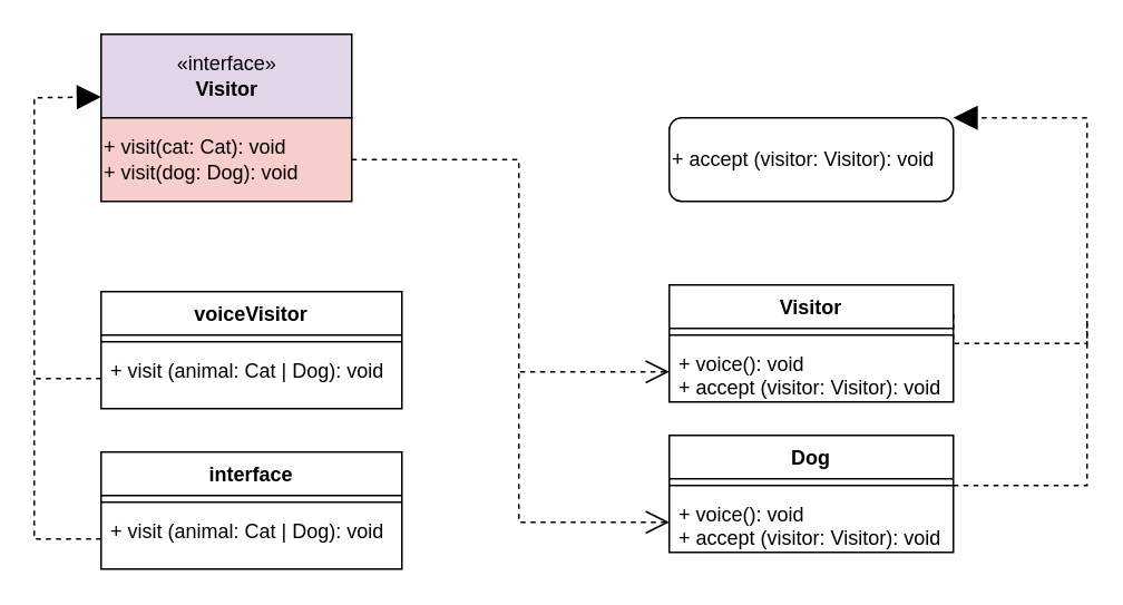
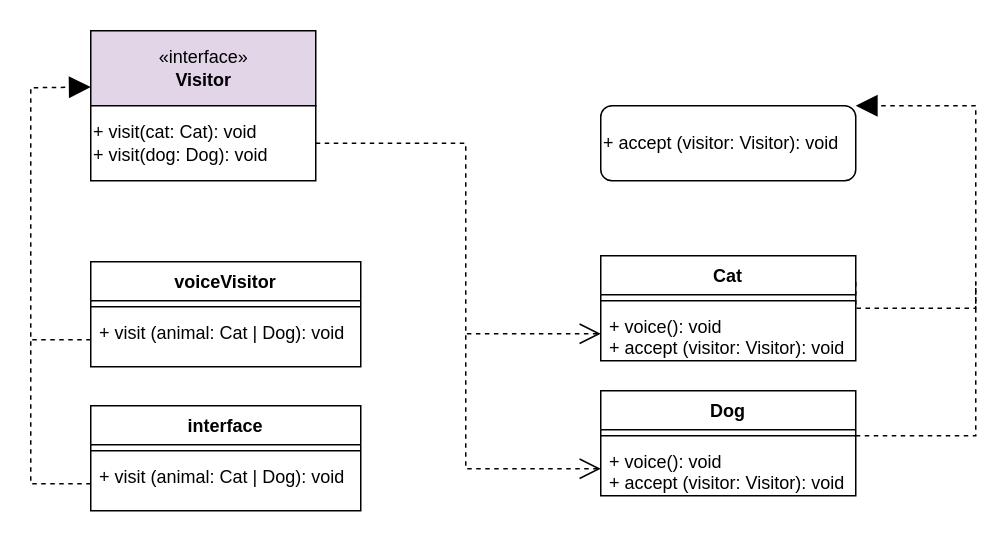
  <mxCell id="0" />
  <mxCell id="1" parent="0" />
  <mxCell id="2" value="" style="group" vertex="1" connectable="0" parent="1"><mxGeometry x="60" y="20" width="150" height="100" as="geometry" /></mxCell>
  <mxCell id="3" value="«interface»&lt;br&gt;&lt;b&gt;Visitor&lt;/b&gt;" style="html=1;fillColor=#e1d5e7;" vertex="1" parent="2"><mxGeometry width="150" height="50" as="geometry" /></mxCell>
- <mxCell id="4" value="+ visit(cat: Cat): void&lt;br&gt;+ visit(dog: Dog): void" style="html=1;align=left;fillColor=#f8cecc;" vertex="1" parent="2"><mxGeometry y="50" width="150" height="50" as="geometry" /></mxCell>
+ <mxCell id="4" value="+ visit(cat: Cat): void&lt;br&gt;+ visit(dog: Dog): void" style="html=1;align=left;" vertex="1" parent="2"><mxGeometry y="50" width="150" height="50" as="geometry" /></mxCell>
  <mxCell id="5" value="" style="group" vertex="1" connectable="0" parent="1"><mxGeometry x="400" y="20" width="170" height="100" as="geometry" /></mxCell>
  <mxCell id="6" value="+ accept (visitor: Visitor): void" style="html=1;align=left;rounded=1;" vertex="1" parent="5"><mxGeometry y="50" width="170" height="50" as="geometry" /></mxCell>
  <mxCell id="7" style="edgeStyle=orthogonalEdgeStyle;rounded=0;orthogonalLoop=1;jettySize=auto;html=1;exitX=1;exitY=0.25;exitDx=0;exitDy=0;endArrow=none;endFill=0;dashed=1;" edge="1" parent="1" source="8"><mxGeometry relative="1" as="geometry"><mxPoint x="650" y="187.724" as="targetPoint" /><Array as="points"><mxPoint x="570" y="205" /><mxPoint x="650" y="205" /></Array></mxGeometry></mxCell>
- <mxCell id="8" value="Visitor" style="swimlane;fontStyle=1;align=center;verticalAlign=top;childLayout=stackLayout;horizontal=1;startSize=26;horizontalStack=0;resizeParent=1;resizeParentMax=0;resizeLast=0;collapsible=1;marginBottom=0;" vertex="1" parent="1"><mxGeometry x="400" y="170" width="170" height="70" as="geometry" /></mxCell>
+ <mxCell id="8" value="Cat" style="swimlane;fontStyle=1;align=center;verticalAlign=top;childLayout=stackLayout;horizontal=1;startSize=26;horizontalStack=0;resizeParent=1;resizeParentMax=0;resizeLast=0;collapsible=1;marginBottom=0;" vertex="1" parent="1"><mxGeometry x="400" y="170" width="170" height="70" as="geometry" /></mxCell>
  <mxCell id="9" value="" style="line;strokeWidth=1;fillColor=none;align=left;verticalAlign=middle;spacingTop=-1;spacingLeft=3;spacingRight=3;rotatable=0;labelPosition=right;points=[];portConstraint=eastwest;" vertex="1" parent="8"><mxGeometry y="26" width="170" height="8" as="geometry" /></mxCell>
  <mxCell id="10" value="+ voice(): void&#10;+ accept (visitor: Visitor): void" style="text;strokeColor=none;fillColor=none;align=left;verticalAlign=top;spacingLeft=4;spacingRight=4;overflow=hidden;rotatable=0;points=[[0,0.5],[1,0.5]];portConstraint=eastwest;" vertex="1" parent="8"><mxGeometry y="34" width="170" height="36" as="geometry" /></mxCell>
  <mxCell id="11" value="Dog" style="swimlane;fontStyle=1;align=center;verticalAlign=top;childLayout=stackLayout;horizontal=1;startSize=26;horizontalStack=0;resizeParent=1;resizeParentMax=0;resizeLast=0;collapsible=1;marginBottom=0;" vertex="1" parent="1"><mxGeometry x="400" y="260" width="170" height="70" as="geometry" /></mxCell>
  <mxCell id="12" value="" style="line;strokeWidth=1;fillColor=none;align=left;verticalAlign=middle;spacingTop=-1;spacingLeft=3;spacingRight=3;rotatable=0;labelPosition=right;points=[];portConstraint=eastwest;" vertex="1" parent="11"><mxGeometry y="26" width="170" height="8" as="geometry" /></mxCell>
  <mxCell id="13" value="+ voice(): void&#10;+ accept (visitor: Visitor): void" style="text;strokeColor=none;fillColor=none;align=left;verticalAlign=top;spacingLeft=4;spacingRight=4;overflow=hidden;rotatable=0;points=[[0,0.5],[1,0.5]];portConstraint=eastwest;" vertex="1" parent="11"><mxGeometry y="34" width="170" height="36" as="geometry" /></mxCell>
  <mxCell id="14" value="voiceVisitor" style="swimlane;fontStyle=1;align=center;verticalAlign=top;childLayout=stackLayout;horizontal=1;startSize=26;horizontalStack=0;resizeParent=1;resizeParentMax=0;resizeLast=0;collapsible=1;marginBottom=0;" vertex="1" parent="1"><mxGeometry x="60" y="174" width="180" height="70" as="geometry" /></mxCell>
  <mxCell id="15" value="" style="line;strokeWidth=1;fillColor=none;align=left;verticalAlign=middle;spacingTop=-1;spacingLeft=3;spacingRight=3;rotatable=0;labelPosition=right;points=[];portConstraint=eastwest;" vertex="1" parent="14"><mxGeometry y="26" width="180" height="8" as="geometry" /></mxCell>
  <mxCell id="16" value="+ visit (animal: Cat | Dog): void" style="text;strokeColor=none;fillColor=none;align=left;verticalAlign=top;spacingLeft=4;spacingRight=4;overflow=hidden;rotatable=0;points=[[0,0.5],[1,0.5]];portConstraint=eastwest;" vertex="1" parent="14"><mxGeometry y="34" width="180" height="36" as="geometry" /></mxCell>
  <mxCell id="17" value="interface" style="swimlane;fontStyle=1;align=center;verticalAlign=top;childLayout=stackLayout;horizontal=1;startSize=26;horizontalStack=0;resizeParent=1;resizeParentMax=0;resizeLast=0;collapsible=1;marginBottom=0;" vertex="1" parent="1"><mxGeometry x="60" y="270" width="180" height="70" as="geometry" /></mxCell>
  <mxCell id="18" value="" style="line;strokeWidth=1;fillColor=none;align=left;verticalAlign=middle;spacingTop=-1;spacingLeft=3;spacingRight=3;rotatable=0;labelPosition=right;points=[];portConstraint=eastwest;" vertex="1" parent="17"><mxGeometry y="26" width="180" height="8" as="geometry" /></mxCell>
  <mxCell id="19" value="+ visit (animal: Cat | Dog): void" style="text;strokeColor=none;fillColor=none;align=left;verticalAlign=top;spacingLeft=4;spacingRight=4;overflow=hidden;rotatable=0;points=[[0,0.5],[1,0.5]];portConstraint=eastwest;" vertex="1" parent="17"><mxGeometry y="34" width="180" height="36" as="geometry" /></mxCell>
  <mxCell id="20" value="" style="endArrow=block;dashed=1;endFill=1;endSize=12;html=1;entryX=1;entryY=0;entryDx=0;entryDy=0;rounded=0;" edge="1" parent="1" target="6"><mxGeometry width="160" relative="1" as="geometry"><mxPoint x="570" y="290" as="sourcePoint" /><mxPoint x="650" y="90" as="targetPoint" /><Array as="points"><mxPoint x="650" y="290" /><mxPoint x="650" y="70" /></Array></mxGeometry></mxCell>
  <mxCell id="21" value="" style="endArrow=open;dashed=1;endFill=0;endSize=12;html=1;exitX=1;exitY=0.5;exitDx=0;exitDy=0;entryX=0;entryY=0.5;entryDx=0;entryDy=0;rounded=0;" edge="1" parent="1" source="4" target="13"><mxGeometry width="160" relative="1" as="geometry"><mxPoint x="170" y="140" as="sourcePoint" /><mxPoint x="330" y="140" as="targetPoint" /><Array as="points"><mxPoint x="310" y="95" /><mxPoint x="310" y="312" /></Array></mxGeometry></mxCell>
  <mxCell id="22" style="edgeStyle=orthogonalEdgeStyle;rounded=0;orthogonalLoop=1;jettySize=auto;html=1;dashed=1;endArrow=none;endFill=0;startArrow=open;startFill=0;startSize=12;" edge="1" parent="1" source="10"><mxGeometry relative="1" as="geometry"><mxPoint x="310" y="222" as="targetPoint" /></mxGeometry></mxCell>
  <mxCell id="23" value="" style="endArrow=block;dashed=1;endFill=1;endSize=12;html=1;entryX=0;entryY=0.75;entryDx=0;entryDy=0;exitX=0;exitY=0.5;exitDx=0;exitDy=0;rounded=0;" edge="1" parent="1" source="19" target="3"><mxGeometry width="160" relative="1" as="geometry"><mxPoint x="20" y="310" as="sourcePoint" /><mxPoint x="330" y="240" as="targetPoint" /><Array as="points"><mxPoint x="20" y="322" /><mxPoint x="20" y="58" /></Array></mxGeometry></mxCell>
  <mxCell id="24" style="edgeStyle=orthogonalEdgeStyle;rounded=0;orthogonalLoop=1;jettySize=auto;html=1;dashed=1;startArrow=none;startFill=0;endArrow=none;endFill=0;startSize=12;" edge="1" parent="1" source="16"><mxGeometry relative="1" as="geometry"><mxPoint x="20" y="226" as="targetPoint" /></mxGeometry></mxCell>
